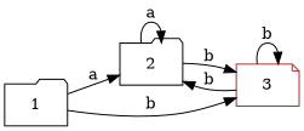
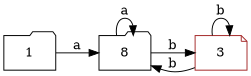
  digraph {
    rankdir=LR
    node [color=black shape=folder]
    n1 [label=1]
-   n2 [label=2]
+   n2 [label=8]
    n3 [color=brown label=3 shape=note]
    n1 -> n2 [label=a]
-   n1 -> n3 [label=b]
    n2 -> n2 [label=a]
    n2 -> n3 [label=b]
    n3 -> n2 [label=b]
    n3 -> n3 [label=b]
  }
